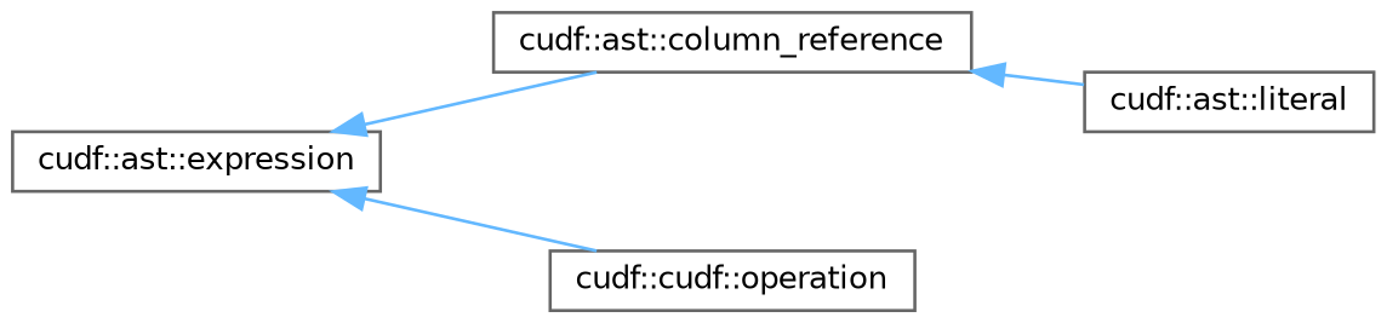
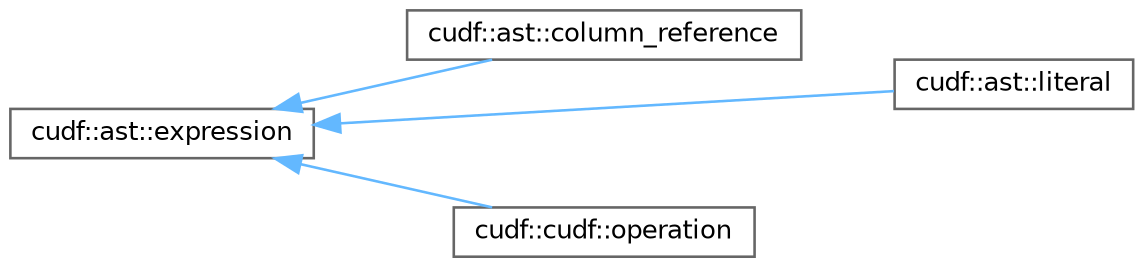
  digraph {
    rankdir=LR
    node [color=grey40 fillcolor=white fontname=Helvetica fontsize=10 shape=box style=filled]
    edge [color=steelblue1 dir=back fontname=Helvetica fontsize=10 labelfontname=Helvetica labelfontsize=10 style=solid]
    n1 [height=0.2 label="cudf::ast::expression" width=0.4]
    n2 [height=0.2 label="cudf::ast::column_reference" width=0.4]
    n3 [height=0.2 label="cudf::ast::literal" width=0.4]
    n4 [height=0.2 label="cudf::cudf::operation" width=0.4]
    n1 -> n2
-   n2 -> n3
+   n1 -> n3
    n1 -> n4
  }
